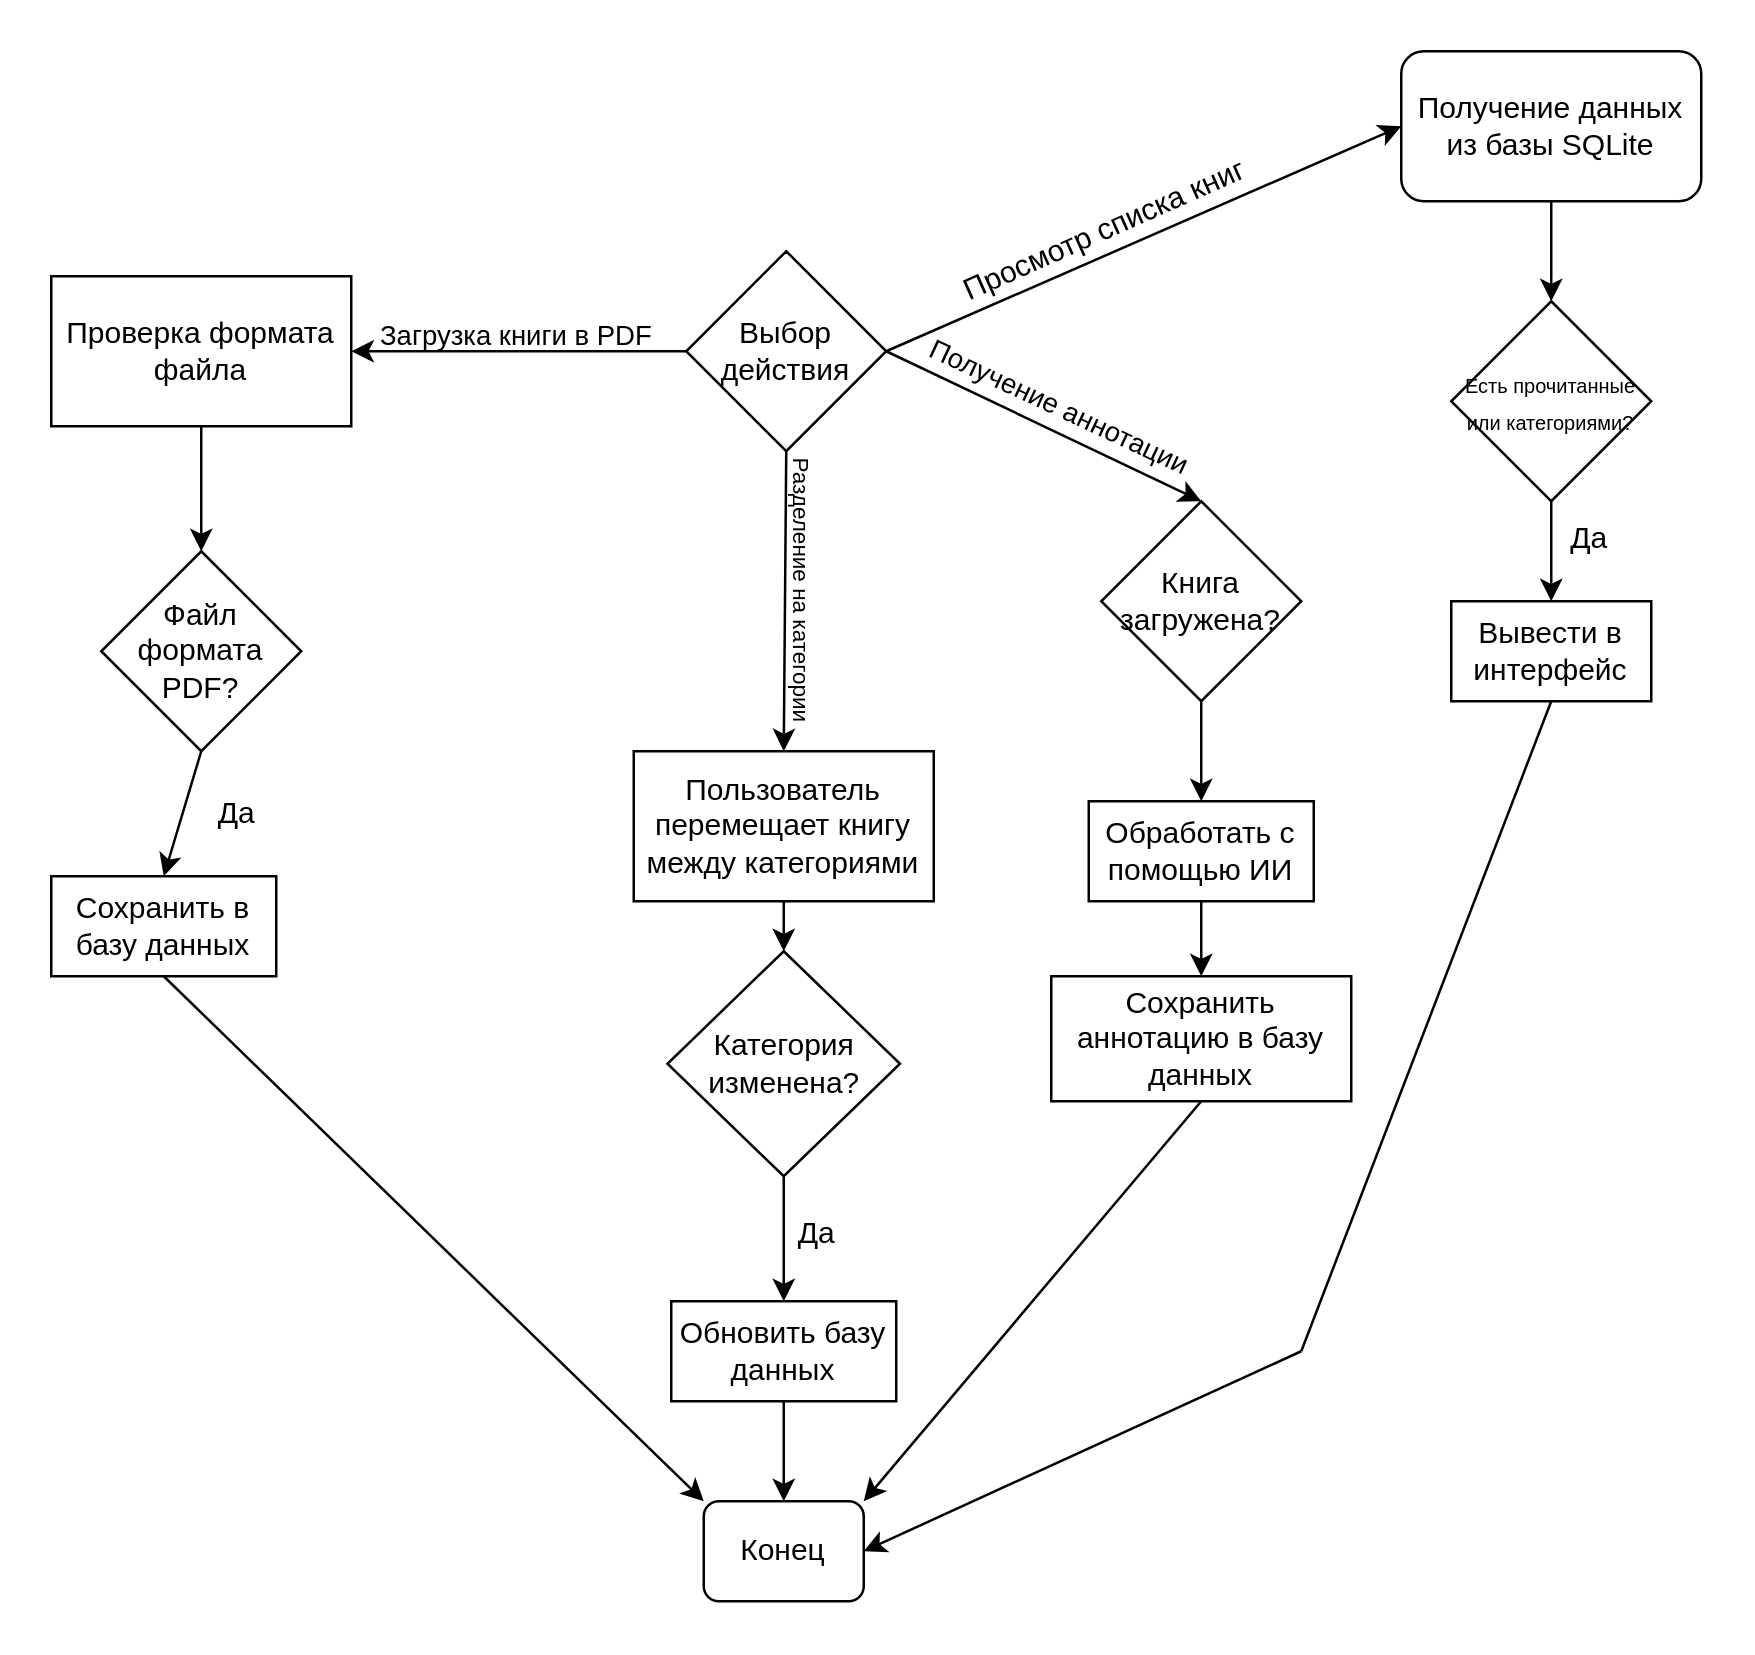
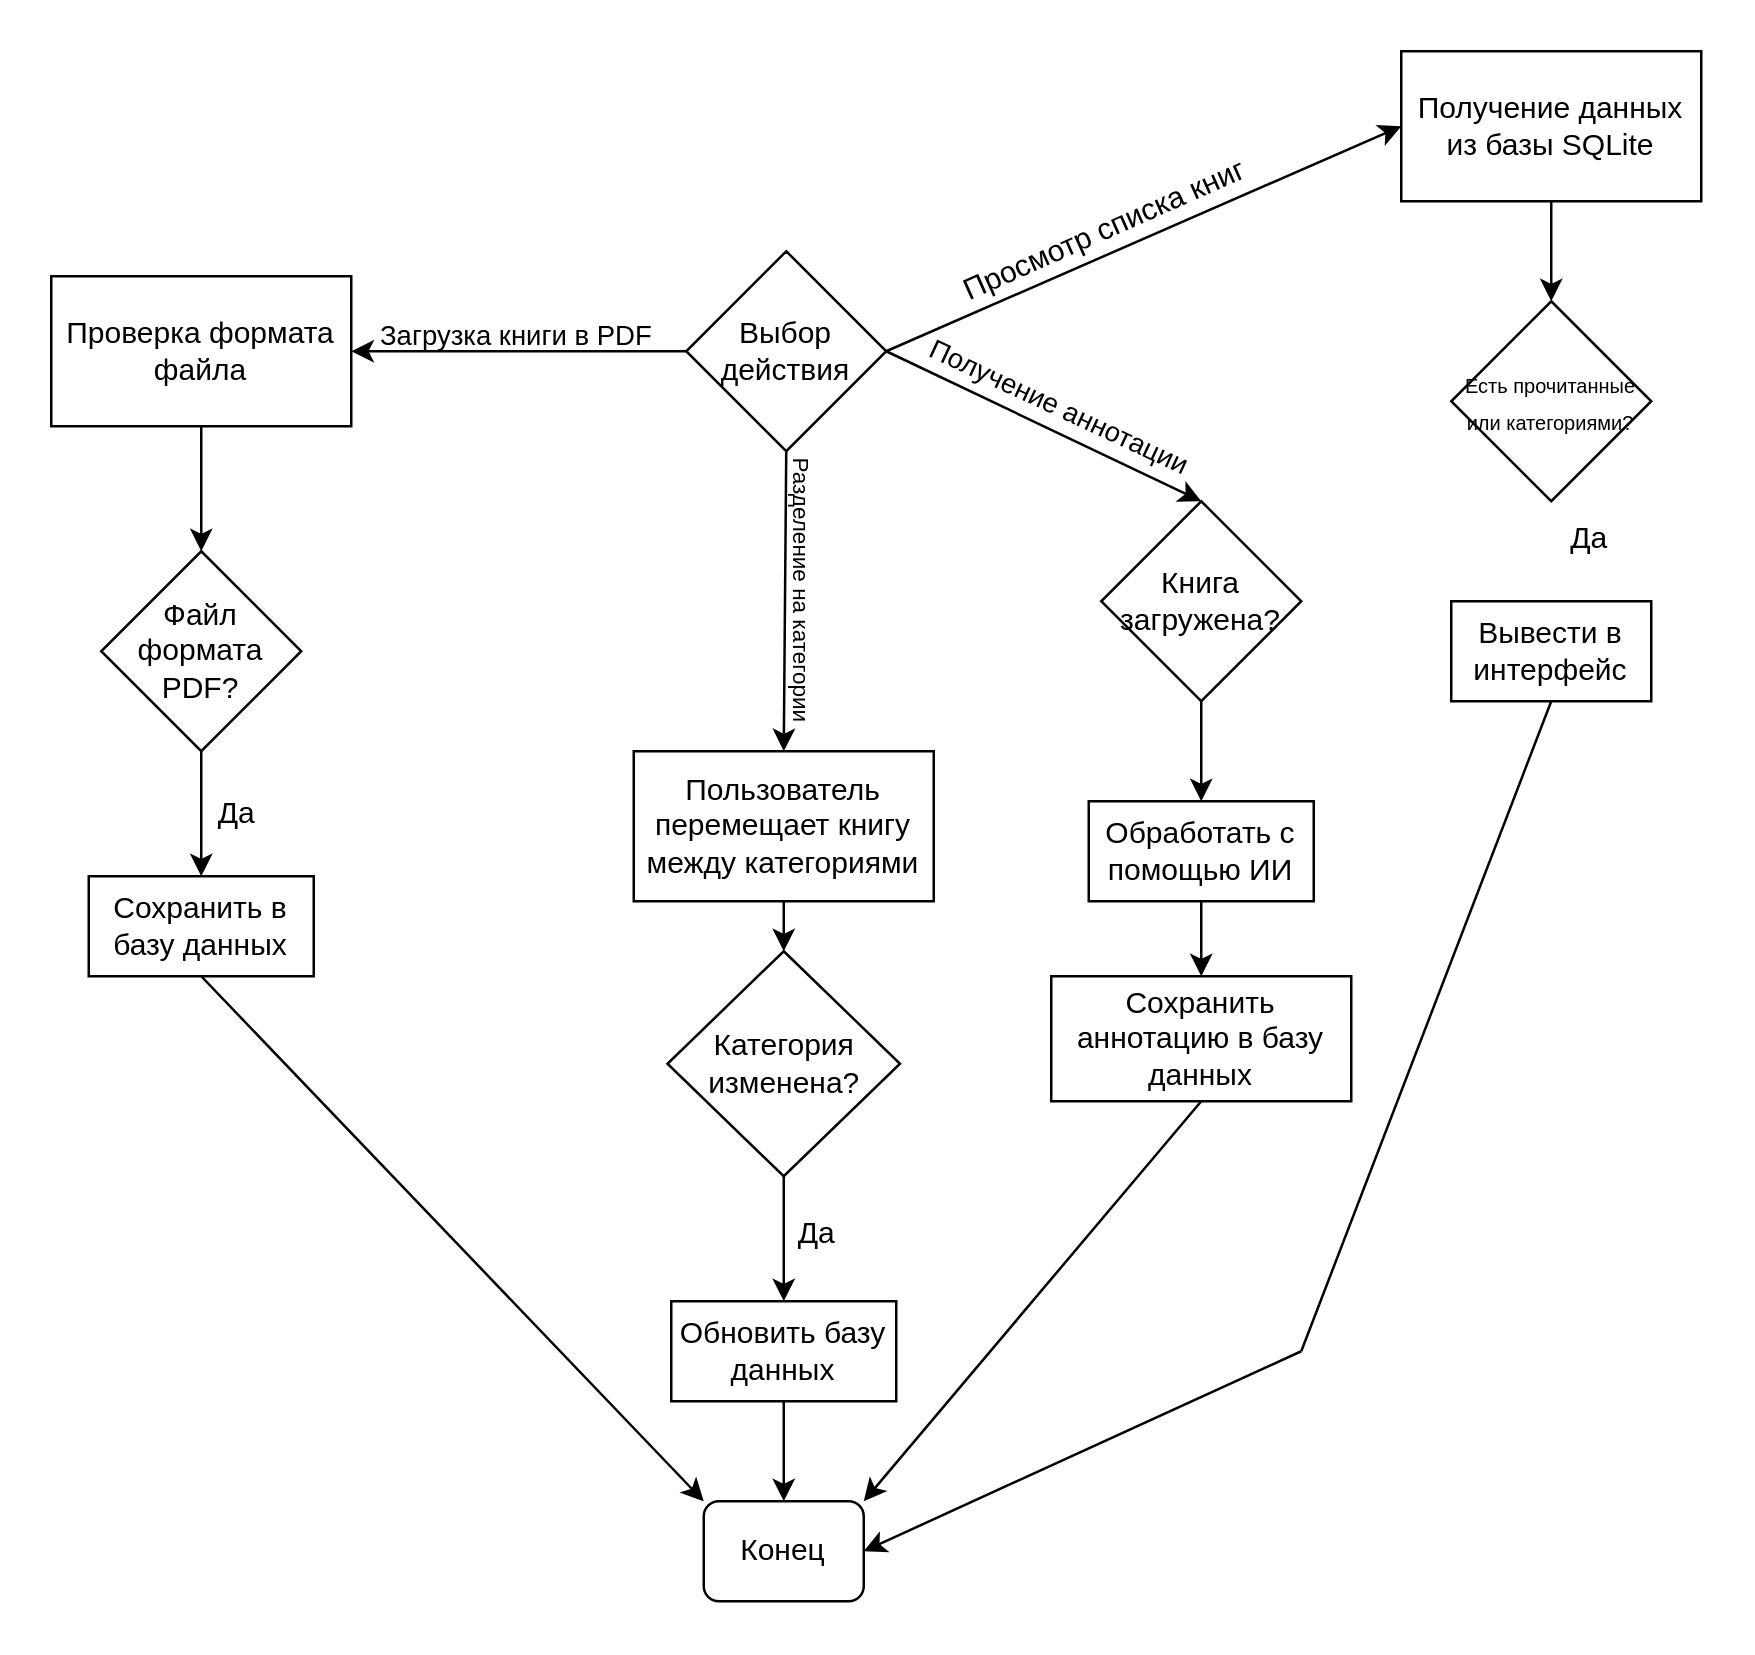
  <mxCell id="0" />
  <mxCell id="1" parent="0" />
  <mxCell id="2" value="&lt;font&gt;Выбор&lt;br&gt;действи&lt;/font&gt;&lt;span style=&quot;background-color: initial;&quot;&gt;я&lt;/span&gt;" style="rhombus;whiteSpace=wrap;html=1;" vertex="1" parent="1"><mxGeometry x="274" y="100" width="80" height="80" as="geometry" /></mxCell>
  <mxCell id="3" value="Проверка формата файла" style="rounded=0;whiteSpace=wrap;html=1;" vertex="1" parent="1"><mxGeometry x="20" y="110" width="120" height="60" as="geometry" /></mxCell>
  <mxCell id="4" value="Файл формата PDF?" style="rhombus;whiteSpace=wrap;html=1;" vertex="1" parent="1"><mxGeometry x="40" y="220" width="80" height="80" as="geometry" /></mxCell>
- <mxCell id="5" value="&lt;br&gt;Сохранить&amp;nbsp;&lt;span style=&quot;background-color: initial;&quot;&gt;в базу данных&lt;/span&gt;&lt;div&gt;&lt;br&gt;&lt;/div&gt;" style="rounded=0;whiteSpace=wrap;html=1;" vertex="1" parent="1"><mxGeometry x="20" y="350" width="90" height="40" as="geometry" /></mxCell>
- <mxCell id="6" value="Получение данных из базы SQLite" style="whiteSpace=wrap;html=1;rounded=1;" vertex="1" parent="1"><mxGeometry x="560" y="20" width="120" height="60" as="geometry" /></mxCell>
+ <mxCell id="5" value="&lt;br&gt;Сохранить&amp;nbsp;&lt;span style=&quot;background-color: initial;&quot;&gt;в базу данных&lt;/span&gt;&lt;div&gt;&lt;br&gt;&lt;/div&gt;" style="rounded=0;whiteSpace=wrap;html=1;" vertex="1" parent="1"><mxGeometry x="35" y="350" width="90" height="40" as="geometry" /></mxCell>
+ <mxCell id="6" value="Получение данных из базы SQLite" style="rounded=0;whiteSpace=wrap;html=1;" vertex="1" parent="1"><mxGeometry x="560" y="20" width="120" height="60" as="geometry" /></mxCell>
  <mxCell id="7" value="&lt;font style=&quot;font-size: 8px;&quot;&gt;Есть прочитанные или категориями?&lt;/font&gt;" style="rhombus;whiteSpace=wrap;html=1;" vertex="1" parent="1"><mxGeometry x="580" y="120" width="80" height="80" as="geometry" /></mxCell>
  <mxCell id="8" value="Вывести в интерфейс" style="rounded=0;whiteSpace=wrap;html=1;" vertex="1" parent="1"><mxGeometry x="580" y="240" width="80" height="40" as="geometry" /></mxCell>
  <mxCell id="9" value="&lt;span style=&quot;text-align: left;&quot;&gt;Книга загружена?&lt;/span&gt;" style="rhombus;whiteSpace=wrap;html=1;" vertex="1" parent="1"><mxGeometry x="440" y="200" width="80" height="80" as="geometry" /></mxCell>
  <mxCell id="10" value="&lt;br&gt;Обработать с помощью ИИ&lt;div&gt;&lt;br/&gt;&lt;/div&gt;" style="rounded=0;whiteSpace=wrap;html=1;" vertex="1" parent="1"><mxGeometry x="435" y="320" width="90" height="40" as="geometry" /></mxCell>
  <mxCell id="11" value="&lt;br&gt;Сохранить аннотацию в базу данных&lt;div&gt;&lt;br&gt;&lt;/div&gt;" style="rounded=0;whiteSpace=wrap;html=1;" vertex="1" parent="1"><mxGeometry x="420" y="390" width="120" height="50" as="geometry" /></mxCell>
  <mxCell id="12" value="&lt;br&gt;Пользователь перемещает книгу между категориями&lt;br&gt;&lt;div&gt;&lt;br&gt;&lt;/div&gt;" style="rounded=0;whiteSpace=wrap;html=1;" vertex="1" parent="1"><mxGeometry x="253" y="300" width="120" height="60" as="geometry" /></mxCell>
  <mxCell id="13" value="&lt;span style=&quot;text-align: left;&quot;&gt;Категория изменена?&lt;/span&gt;" style="rhombus;whiteSpace=wrap;html=1;" vertex="1" parent="1"><mxGeometry x="266.5" y="380" width="93" height="90" as="geometry" /></mxCell>
  <mxCell id="14" value="Обновить базу данных" style="rounded=0;whiteSpace=wrap;html=1;" vertex="1" parent="1"><mxGeometry x="268" y="520" width="90" height="40" as="geometry" /></mxCell>
  <mxCell id="15" value="Конец" style="rounded=1;whiteSpace=wrap;html=1;" vertex="1" parent="1"><mxGeometry x="281" y="600" width="64" height="40" as="geometry" /></mxCell>
  <mxCell id="16" value="" style="endArrow=classic;html=1;rounded=0;exitX=0;exitY=0.5;exitDx=0;exitDy=0;entryX=1;entryY=0.5;entryDx=0;entryDy=0;" edge="1" parent="1" source="2" target="3"><mxGeometry width="50" height="50" relative="1" as="geometry"><mxPoint x="324" y="70" as="sourcePoint" /><mxPoint x="324" y="110" as="targetPoint" /></mxGeometry></mxCell>
  <mxCell id="17" value="" style="endArrow=classic;html=1;rounded=0;exitX=1;exitY=0.5;exitDx=0;exitDy=0;entryX=0;entryY=0.5;entryDx=0;entryDy=0;" edge="1" parent="1" source="2" target="6"><mxGeometry width="50" height="50" relative="1" as="geometry"><mxPoint x="284" y="150" as="sourcePoint" /><mxPoint x="150" y="150" as="targetPoint" /></mxGeometry></mxCell>
  <mxCell id="18" value="" style="endArrow=classic;html=1;rounded=0;exitX=0.5;exitY=1;exitDx=0;exitDy=0;entryX=0.5;entryY=0;entryDx=0;entryDy=0;" edge="1" parent="1" source="2" target="12"><mxGeometry width="50" height="50" relative="1" as="geometry"><mxPoint x="294" y="160" as="sourcePoint" /><mxPoint x="160" y="160" as="targetPoint" /></mxGeometry></mxCell>
  <mxCell id="19" value="" style="endArrow=classic;html=1;rounded=0;entryX=0.5;entryY=0;entryDx=0;entryDy=0;exitX=1;exitY=0.5;exitDx=0;exitDy=0;" edge="1" parent="1" source="2" target="9"><mxGeometry width="50" height="50" relative="1" as="geometry"><mxPoint x="370" y="160" as="sourcePoint" /><mxPoint x="170" y="170" as="targetPoint" /></mxGeometry></mxCell>
  <mxCell id="20" value="&lt;font style=&quot;font-size: 11px;&quot;&gt;Загрузка книги в PDF&lt;/font&gt;" style="text;whiteSpace=wrap;html=1;" vertex="1" parent="1"><mxGeometry x="150" y="120" width="150" height="40" as="geometry" /></mxCell>
  <mxCell id="21" value="Просмотр списка книг" style="text;whiteSpace=wrap;html=1;rotation=336;" vertex="1" parent="1"><mxGeometry x="380" y="70" width="160" height="40" as="geometry" /></mxCell>
  <mxCell id="22" value="Получение аннотаци&lt;span style=&quot;background-color: initial;&quot;&gt;и&lt;/span&gt;" style="text;whiteSpace=wrap;html=1;direction=west;rotation=25;fontSize=11;" vertex="1" parent="1"><mxGeometry x="362" y="163" width="179.39" height="25" as="geometry" /></mxCell>
  <mxCell id="23" value="Разделение на категории" style="text;whiteSpace=wrap;html=1;rotation=90;fontSize=9;" vertex="1" parent="1"><mxGeometry x="242" y="251" width="160" height="20" as="geometry" /></mxCell>
  <mxCell id="24" value="" style="endArrow=classic;html=1;rounded=0;exitX=0.5;exitY=1;exitDx=0;exitDy=0;" edge="1" parent="1" source="12" target="13"><mxGeometry width="50" height="50" relative="1" as="geometry"><mxPoint x="324" y="70" as="sourcePoint" /><mxPoint x="324" y="110" as="targetPoint" /></mxGeometry></mxCell>
  <mxCell id="25" value="" style="endArrow=classic;html=1;rounded=0;exitX=0.5;exitY=1;exitDx=0;exitDy=0;entryX=0.5;entryY=0;entryDx=0;entryDy=0;" edge="1" parent="1" source="13" target="14"><mxGeometry width="50" height="50" relative="1" as="geometry"><mxPoint x="323" y="370" as="sourcePoint" /><mxPoint x="323" y="390" as="targetPoint" /></mxGeometry></mxCell>
  <mxCell id="26" value="" style="endArrow=classic;html=1;rounded=0;exitX=0.5;exitY=1;exitDx=0;exitDy=0;entryX=0.5;entryY=0;entryDx=0;entryDy=0;" edge="1" parent="1" source="14" target="15"><mxGeometry width="50" height="50" relative="1" as="geometry"><mxPoint x="323" y="480" as="sourcePoint" /><mxPoint x="323" y="500" as="targetPoint" /></mxGeometry></mxCell>
  <mxCell id="27" value="Да" style="text;html=1;align=center;verticalAlign=middle;resizable=0;points=[];autosize=1;strokeColor=none;fillColor=none;" vertex="1" parent="1"><mxGeometry x="306" y="478" width="40" height="30" as="geometry" /></mxCell>
  <mxCell id="28" value="" style="endArrow=classic;html=1;rounded=0;exitX=0.5;exitY=1;exitDx=0;exitDy=0;entryX=0.5;entryY=0;entryDx=0;entryDy=0;" edge="1" parent="1" source="3" target="4"><mxGeometry width="50" height="50" relative="1" as="geometry"><mxPoint x="324" y="70" as="sourcePoint" /><mxPoint x="324" y="110" as="targetPoint" /></mxGeometry></mxCell>
  <mxCell id="29" value="" style="endArrow=classic;html=1;rounded=0;exitX=0.5;exitY=1;exitDx=0;exitDy=0;entryX=0.5;entryY=0;entryDx=0;entryDy=0;" edge="1" parent="1" source="4" target="5"><mxGeometry width="50" height="50" relative="1" as="geometry"><mxPoint x="90" y="180" as="sourcePoint" /><mxPoint x="90" y="230" as="targetPoint" /></mxGeometry></mxCell>
  <mxCell id="30" value="" style="endArrow=classic;html=1;rounded=0;exitX=0.5;exitY=1;exitDx=0;exitDy=0;entryX=0.5;entryY=0;entryDx=0;entryDy=0;" edge="1" parent="1" source="9" target="10"><mxGeometry width="50" height="50" relative="1" as="geometry"><mxPoint x="100" y="190" as="sourcePoint" /><mxPoint x="100" y="240" as="targetPoint" /></mxGeometry></mxCell>
  <mxCell id="31" value="" style="endArrow=classic;html=1;rounded=0;exitX=0.5;exitY=1;exitDx=0;exitDy=0;entryX=0.5;entryY=0;entryDx=0;entryDy=0;" edge="1" parent="1" source="10" target="11"><mxGeometry width="50" height="50" relative="1" as="geometry"><mxPoint x="490" y="290" as="sourcePoint" /><mxPoint x="490" y="330" as="targetPoint" /></mxGeometry></mxCell>
- <mxCell id="32" value="" style="endArrow=classic;html=1;rounded=0;exitX=0.5;exitY=1;exitDx=0;exitDy=0;entryX=0.5;entryY=0;entryDx=0;entryDy=0;" edge="1" parent="1" source="7" target="8"><mxGeometry width="50" height="50" relative="1" as="geometry"><mxPoint x="500" y="300" as="sourcePoint" /><mxPoint x="500" y="340" as="targetPoint" /></mxGeometry></mxCell>
  <mxCell id="33" value="" style="endArrow=classic;html=1;rounded=0;exitX=0.5;exitY=1;exitDx=0;exitDy=0;entryX=0.5;entryY=0;entryDx=0;entryDy=0;" edge="1" parent="1" source="6" target="7"><mxGeometry width="50" height="50" relative="1" as="geometry"><mxPoint x="510" y="310" as="sourcePoint" /><mxPoint x="510" y="350" as="targetPoint" /></mxGeometry></mxCell>
  <mxCell id="34" value="Да" style="text;html=1;align=center;verticalAlign=middle;resizable=0;points=[];autosize=1;strokeColor=none;fillColor=none;" vertex="1" parent="1"><mxGeometry x="615" y="200" width="40" height="30" as="geometry" /></mxCell>
  <mxCell id="35" value="Да" style="text;html=1;align=center;verticalAlign=middle;resizable=0;points=[];autosize=1;strokeColor=none;fillColor=none;" vertex="1" parent="1"><mxGeometry x="74" y="310" width="40" height="30" as="geometry" /></mxCell>
  <mxCell id="36" value="" style="endArrow=classic;html=1;rounded=0;exitX=0.5;exitY=1;exitDx=0;exitDy=0;entryX=0;entryY=0;entryDx=0;entryDy=0;" edge="1" parent="1" source="5" target="15"><mxGeometry width="50" height="50" relative="1" as="geometry"><mxPoint x="323" y="570" as="sourcePoint" /><mxPoint x="323" y="610" as="targetPoint" /></mxGeometry></mxCell>
  <mxCell id="37" value="" style="endArrow=classic;html=1;rounded=0;entryX=1;entryY=0;entryDx=0;entryDy=0;exitX=0.5;exitY=1;exitDx=0;exitDy=0;" edge="1" parent="1" source="11" target="15"><mxGeometry width="50" height="50" relative="1" as="geometry"><mxPoint x="490" y="470" as="sourcePoint" /><mxPoint x="291" y="610" as="targetPoint" /></mxGeometry></mxCell>
  <mxCell id="38" value="" style="endArrow=none;html=1;rounded=0;entryX=0.5;entryY=1;entryDx=0;entryDy=0;" edge="1" parent="1" target="8"><mxGeometry width="50" height="50" relative="1" as="geometry"><mxPoint x="520" y="540" as="sourcePoint" /><mxPoint x="420" y="360" as="targetPoint" /></mxGeometry></mxCell>
  <mxCell id="39" value="" style="endArrow=classic;html=1;rounded=0;entryX=1;entryY=0.5;entryDx=0;entryDy=0;" edge="1" parent="1" target="15"><mxGeometry width="50" height="50" relative="1" as="geometry"><mxPoint x="520" y="540" as="sourcePoint" /><mxPoint x="420" y="360" as="targetPoint" /></mxGeometry></mxCell>
